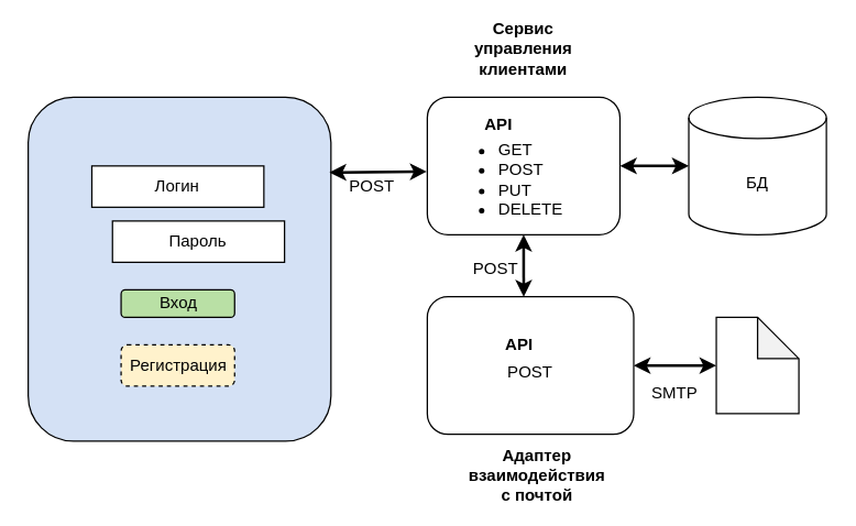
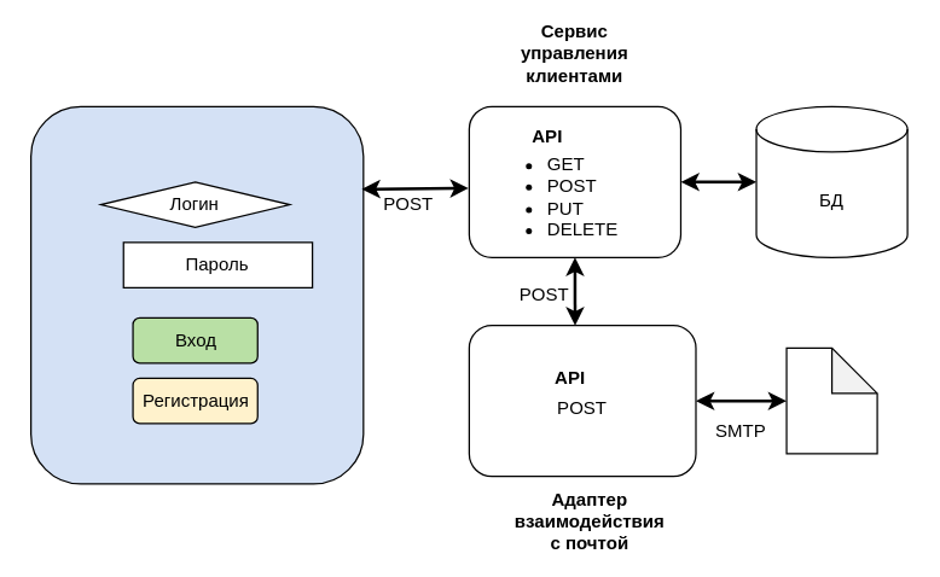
  <mxCell id="0" />
  <mxCell id="1" parent="0" />
  <mxCell id="2" value="" style="rounded=1;whiteSpace=wrap;html=1;fillColor=#D4E1F5;" vertex="1" parent="1"><mxGeometry x="20" y="70" width="220" height="250" as="geometry" /></mxCell>
- <mxCell id="3" value="Логин" style="rounded=0;whiteSpace=wrap;html=1;" vertex="1" parent="1"><mxGeometry x="66.25" y="120" width="125" height="30" as="geometry" /></mxCell>
+ <mxCell id="3" value="Логин" style="rhombus;whiteSpace=wrap;html=1;" vertex="1" parent="1"><mxGeometry x="66.25" y="120" width="125" height="30" as="geometry" /></mxCell>
  <mxCell id="4" value="Пароль" style="rounded=0;whiteSpace=wrap;html=1;" vertex="1" parent="1"><mxGeometry x="81.25" y="160" width="125" height="30" as="geometry" /></mxCell>
- <mxCell id="5" value="Вход" style="rounded=1;whiteSpace=wrap;html=1;fillColor=#B9E0A5;" vertex="1" parent="1"><mxGeometry x="87.5" y="210" width="82.5" height="20" as="geometry" /></mxCell>
- <mxCell id="6" value="Регистрация" style="rounded=1;whiteSpace=wrap;html=1;fillColor=#FFF2CC;dashed=1;" vertex="1" parent="1"><mxGeometry x="87.5" y="250" width="82.5" height="30" as="geometry" /></mxCell>
+ <mxCell id="5" value="Вход" style="rounded=1;whiteSpace=wrap;html=1;fillColor=#B9E0A5;" vertex="1" parent="1"><mxGeometry x="87.5" y="210" width="82.5" height="30" as="geometry" /></mxCell>
+ <mxCell id="6" value="Регистрация" style="rounded=1;whiteSpace=wrap;html=1;fillColor=#FFF2CC;" vertex="1" parent="1"><mxGeometry x="87.5" y="250" width="82.5" height="30" as="geometry" /></mxCell>
  <mxCell id="7" value="" style="rounded=1;whiteSpace=wrap;html=1;" vertex="1" parent="1"><mxGeometry x="310" y="70" width="140" height="100" as="geometry" /></mxCell>
  <mxCell id="8" value="&lt;b&gt;Сервис управления клиентами&lt;/b&gt;" style="text;html=1;align=center;verticalAlign=middle;whiteSpace=wrap;rounded=0;" vertex="1" parent="1"><mxGeometry x="340" y="20" width="80" height="30" as="geometry" /></mxCell>
  <mxCell id="9" value="" style="endArrow=classic;startArrow=classic;html=1;rounded=0;entryX=-0.003;entryY=0.541;entryDx=0;entryDy=0;entryPerimeter=0;exitX=0.995;exitY=0.219;exitDx=0;exitDy=0;exitPerimeter=0;strokeWidth=2;" edge="1" parent="1" source="2" target="7"><mxGeometry width="50" height="50" relative="1" as="geometry"><mxPoint x="220" y="140" as="sourcePoint" /><mxPoint x="270" y="90" as="targetPoint" /></mxGeometry></mxCell>
  <mxCell id="10" value="" style="rounded=1;whiteSpace=wrap;html=1;" vertex="1" parent="1"><mxGeometry x="310" y="215" width="150" height="100" as="geometry" /></mxCell>
  <mxCell id="11" value="" style="endArrow=classic;startArrow=classic;html=1;rounded=0;entryX=0.467;entryY=0;entryDx=0;entryDy=0;entryPerimeter=0;exitX=0.5;exitY=1;exitDx=0;exitDy=0;strokeWidth=2;" edge="1" parent="1" source="7" target="10"><mxGeometry width="50" height="50" relative="1" as="geometry"><mxPoint x="344.5" y="190" as="sourcePoint" /><mxPoint x="435.5" y="189" as="targetPoint" /></mxGeometry></mxCell>
  <mxCell id="12" value="&lt;ul&gt;&lt;li&gt;GET&lt;/li&gt;&lt;li&gt;POST&lt;/li&gt;&lt;li&gt;PUT&lt;/li&gt;&lt;li&gt;DELETE&lt;/li&gt;&lt;/ul&gt;" style="text;html=1;align=left;verticalAlign=middle;whiteSpace=wrap;rounded=0;" vertex="1" parent="1"><mxGeometry x="320" y="90" width="70" height="80" as="geometry" /></mxCell>
  <mxCell id="13" value="POST" style="text;html=1;align=center;verticalAlign=middle;whiteSpace=wrap;rounded=0;" vertex="1" parent="1"><mxGeometry x="240" y="120" width="60" height="30" as="geometry" /></mxCell>
  <mxCell id="14" value="POST" style="text;html=1;align=center;verticalAlign=middle;whiteSpace=wrap;rounded=0;" vertex="1" parent="1"><mxGeometry x="330" y="180" width="60" height="30" as="geometry" /></mxCell>
  <mxCell id="15" value="&lt;b&gt;Адаптер взаимодействия с почтой&lt;/b&gt;" style="text;html=1;align=center;verticalAlign=middle;whiteSpace=wrap;rounded=0;" vertex="1" parent="1"><mxGeometry x="360" y="330" width="60" height="30" as="geometry" /></mxCell>
  <mxCell id="16" value="POST" style="text;html=1;align=center;verticalAlign=middle;whiteSpace=wrap;rounded=0;" vertex="1" parent="1"><mxGeometry x="355" y="255" width="60" height="30" as="geometry" /></mxCell>
  <mxCell id="17" value="&lt;span style=&quot;background-color: initial;&quot;&gt;&lt;b&gt;API&lt;/b&gt;&lt;/span&gt;" style="text;html=1;align=left;verticalAlign=middle;whiteSpace=wrap;rounded=0;" vertex="1" parent="1"><mxGeometry x="350" y="80" width="40" height="20" as="geometry" /></mxCell>
  <mxCell id="18" value="&lt;span style=&quot;background-color: initial;&quot;&gt;&lt;b&gt;API&lt;/b&gt;&lt;/span&gt;" style="text;html=1;align=left;verticalAlign=middle;whiteSpace=wrap;rounded=0;" vertex="1" parent="1"><mxGeometry x="365" y="240" width="40" height="20" as="geometry" /></mxCell>
  <mxCell id="19" value="" style="shape=note;whiteSpace=wrap;html=1;backgroundOutline=1;darkOpacity=0.05;" vertex="1" parent="1"><mxGeometry x="520" y="230" width="60" height="70" as="geometry" /></mxCell>
  <mxCell id="20" value="" style="endArrow=classic;startArrow=classic;html=1;rounded=0;entryX=0;entryY=0.5;entryDx=0;entryDy=0;entryPerimeter=0;strokeWidth=2;" edge="1" parent="1" target="19"><mxGeometry width="50" height="50" relative="1" as="geometry"><mxPoint x="460" y="265" as="sourcePoint" /><mxPoint x="510" y="215" as="targetPoint" /></mxGeometry></mxCell>
  <mxCell id="21" value="SMTP" style="text;html=1;align=center;verticalAlign=middle;whiteSpace=wrap;rounded=0;strokeWidth=2;" vertex="1" parent="1"><mxGeometry x="460" y="270" width="60" height="30" as="geometry" /></mxCell>
  <mxCell id="22" value="БД" style="shape=cylinder3;whiteSpace=wrap;html=1;boundedLbl=1;backgroundOutline=1;size=15;" vertex="1" parent="1"><mxGeometry x="500" y="70" width="100" height="100" as="geometry" /></mxCell>
  <mxCell id="23" value="" style="endArrow=classic;startArrow=classic;html=1;rounded=0;entryX=0;entryY=0.5;entryDx=0;entryDy=0;entryPerimeter=0;strokeWidth=2;" edge="1" parent="1" target="22"><mxGeometry width="50" height="50" relative="1" as="geometry"><mxPoint x="450" y="120" as="sourcePoint" /><mxPoint x="500" y="70" as="targetPoint" /></mxGeometry></mxCell>
